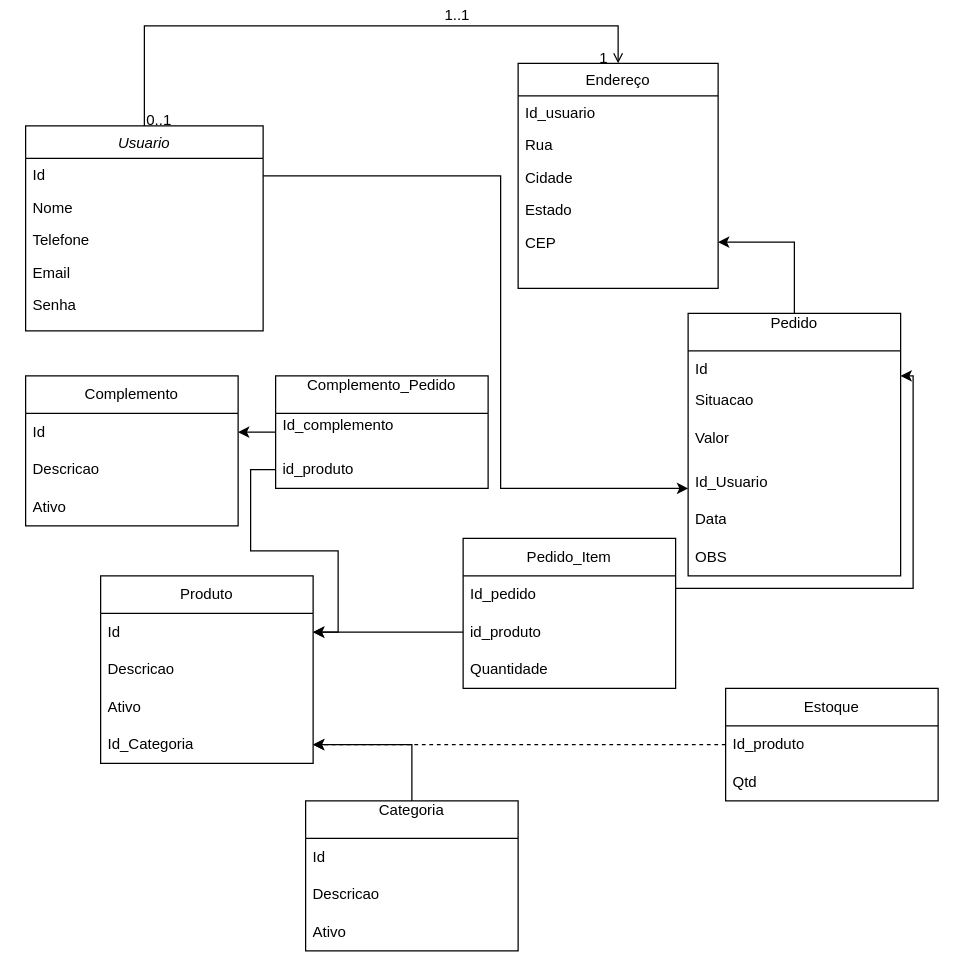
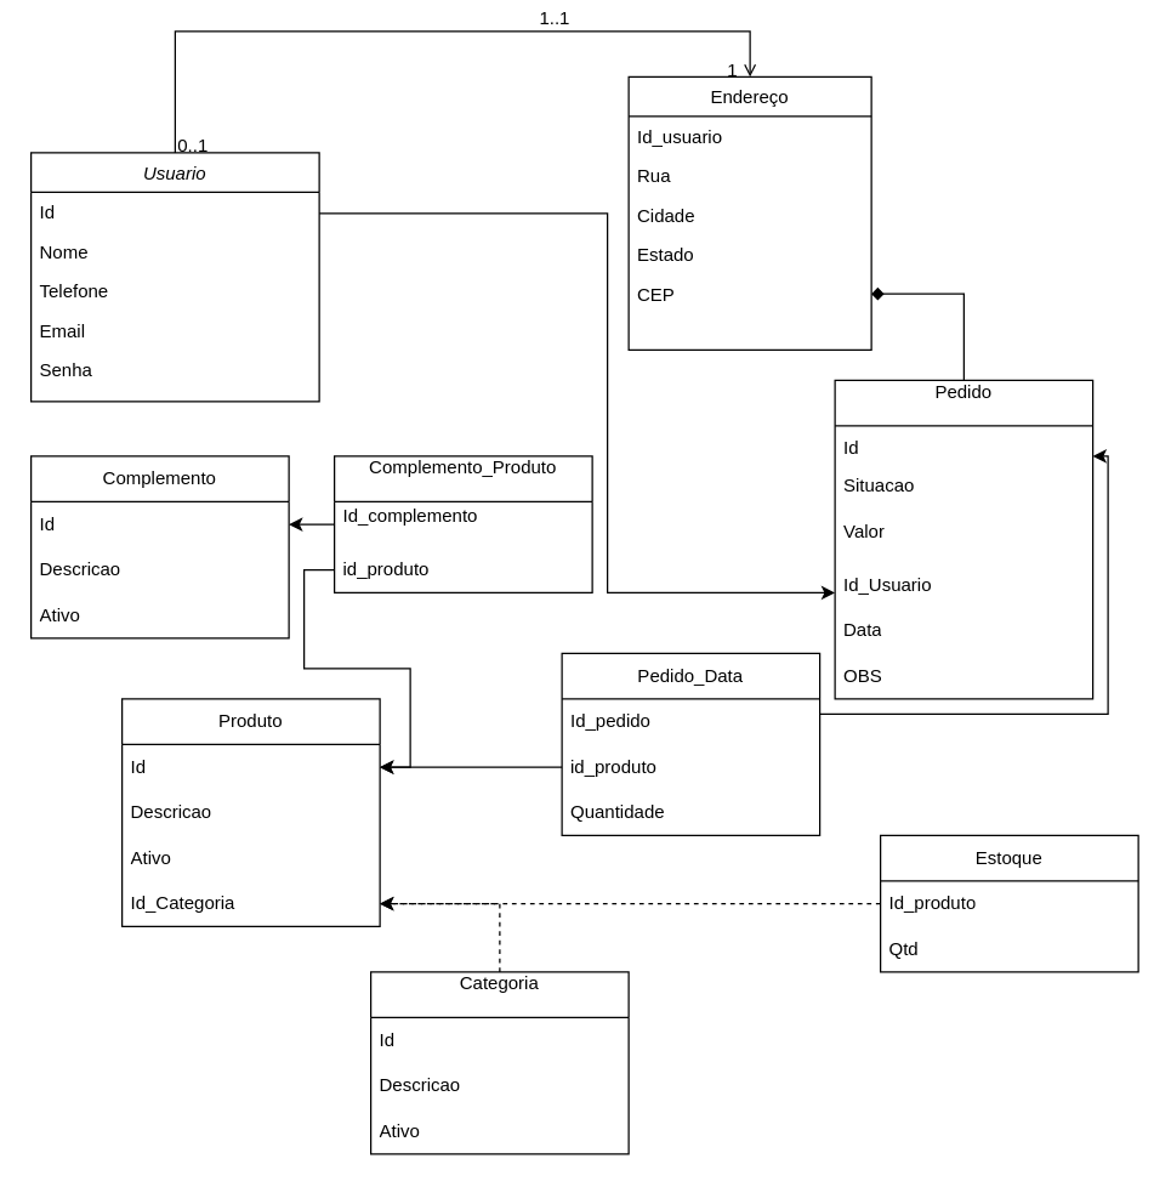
  <mxCell id="0" />
  <mxCell id="1" parent="0" />
  <mxCell id="2" value="Usuario" style="swimlane;fontStyle=2;align=center;verticalAlign=top;childLayout=stackLayout;horizontal=1;startSize=26;horizontalStack=0;resizeParent=1;resizeLast=0;collapsible=1;marginBottom=0;rounded=0;shadow=0;strokeWidth=1;" parent="1" vertex="1"><mxGeometry x="20" y="100" width="190" height="164" as="geometry"><mxRectangle x="230" y="140" width="160" height="26" as="alternateBounds" /></mxGeometry></mxCell>
  <mxCell id="3" value="Id" style="text;align=left;verticalAlign=top;spacingLeft=4;spacingRight=4;overflow=hidden;rotatable=0;points=[[0,0.5],[1,0.5]];portConstraint=eastwest;rounded=0;shadow=0;html=0;" vertex="1" parent="2"><mxGeometry y="26" width="190" height="26" as="geometry" /></mxCell>
  <mxCell id="4" value="Nome" style="text;align=left;verticalAlign=top;spacingLeft=4;spacingRight=4;overflow=hidden;rotatable=0;points=[[0,0.5],[1,0.5]];portConstraint=eastwest;" parent="2" vertex="1"><mxGeometry y="52" width="190" height="26" as="geometry" /></mxCell>
  <mxCell id="5" value="Telefone" style="text;align=left;verticalAlign=top;spacingLeft=4;spacingRight=4;overflow=hidden;rotatable=0;points=[[0,0.5],[1,0.5]];portConstraint=eastwest;rounded=0;shadow=0;html=0;" parent="2" vertex="1"><mxGeometry y="78" width="190" height="26" as="geometry" /></mxCell>
  <mxCell id="6" value="Email &#10;" style="text;align=left;verticalAlign=top;spacingLeft=4;spacingRight=4;overflow=hidden;rotatable=0;points=[[0,0.5],[1,0.5]];portConstraint=eastwest;rounded=0;shadow=0;html=0;" parent="2" vertex="1"><mxGeometry y="104" width="190" height="26" as="geometry" /></mxCell>
  <mxCell id="7" value="Senha&#10;" style="text;align=left;verticalAlign=top;spacingLeft=4;spacingRight=4;overflow=hidden;rotatable=0;points=[[0,0.5],[1,0.5]];portConstraint=eastwest;rounded=0;shadow=0;html=0;" vertex="1" parent="2"><mxGeometry y="130" width="190" height="26" as="geometry" /></mxCell>
  <mxCell id="8" value="Endereço&#10;" style="swimlane;fontStyle=0;align=center;verticalAlign=top;childLayout=stackLayout;horizontal=1;startSize=26;horizontalStack=0;resizeParent=1;resizeLast=0;collapsible=1;marginBottom=0;rounded=0;shadow=0;strokeWidth=1;" parent="1" vertex="1"><mxGeometry x="414" y="50" width="160" height="180" as="geometry"><mxRectangle x="550" y="140" width="160" height="26" as="alternateBounds" /></mxGeometry></mxCell>
  <mxCell id="9" value="Id_usuario&#10;" style="text;align=left;verticalAlign=top;spacingLeft=4;spacingRight=4;overflow=hidden;rotatable=0;points=[[0,0.5],[1,0.5]];portConstraint=eastwest;rounded=0;shadow=0;html=0;" vertex="1" parent="8"><mxGeometry y="26" width="160" height="26" as="geometry" /></mxCell>
  <mxCell id="10" value="Rua" style="text;align=left;verticalAlign=top;spacingLeft=4;spacingRight=4;overflow=hidden;rotatable=0;points=[[0,0.5],[1,0.5]];portConstraint=eastwest;" parent="8" vertex="1"><mxGeometry y="52" width="160" height="26" as="geometry" /></mxCell>
  <mxCell id="11" value="Cidade" style="text;align=left;verticalAlign=top;spacingLeft=4;spacingRight=4;overflow=hidden;rotatable=0;points=[[0,0.5],[1,0.5]];portConstraint=eastwest;rounded=0;shadow=0;html=0;" parent="8" vertex="1"><mxGeometry y="78" width="160" height="26" as="geometry" /></mxCell>
  <mxCell id="12" value="Estado&#10;" style="text;align=left;verticalAlign=top;spacingLeft=4;spacingRight=4;overflow=hidden;rotatable=0;points=[[0,0.5],[1,0.5]];portConstraint=eastwest;rounded=0;shadow=0;html=0;" parent="8" vertex="1"><mxGeometry y="104" width="160" height="26" as="geometry" /></mxCell>
  <mxCell id="13" value="CEP&#10;" style="text;align=left;verticalAlign=top;spacingLeft=4;spacingRight=4;overflow=hidden;rotatable=0;points=[[0,0.5],[1,0.5]];portConstraint=eastwest;rounded=0;shadow=0;html=0;" parent="8" vertex="1"><mxGeometry y="130" width="160" height="26" as="geometry" /></mxCell>
  <mxCell id="14" value="" style="endArrow=open;shadow=0;strokeWidth=1;rounded=0;curved=0;endFill=1;edgeStyle=elbowEdgeStyle;elbow=vertical;" parent="1" source="2" target="8" edge="1"><mxGeometry x="0.5" y="41" relative="1" as="geometry"><mxPoint x="380" y="32" as="sourcePoint" /><mxPoint x="540" y="32" as="targetPoint" /><mxPoint x="-40" y="32" as="offset" /><Array as="points"><mxPoint x="300" y="20" /></Array></mxGeometry></mxCell>
  <mxCell id="15" value="0..1" style="resizable=0;align=left;verticalAlign=bottom;labelBackgroundColor=none;fontSize=12;" parent="14" connectable="0" vertex="1"><mxGeometry x="-1" relative="1" as="geometry"><mxPoint y="4" as="offset" /></mxGeometry></mxCell>
  <mxCell id="16" value="1" style="resizable=0;align=right;verticalAlign=bottom;labelBackgroundColor=none;fontSize=12;" parent="14" connectable="0" vertex="1"><mxGeometry x="1" relative="1" as="geometry"><mxPoint x="-7" y="4" as="offset" /></mxGeometry></mxCell>
  <mxCell id="17" value="1..1" style="text;html=1;resizable=0;points=[];;align=center;verticalAlign=middle;labelBackgroundColor=none;rounded=0;shadow=0;strokeWidth=1;fontSize=12;" parent="14" vertex="1" connectable="0"><mxGeometry x="0.5" y="49" relative="1" as="geometry"><mxPoint x="-38" y="40" as="offset" /></mxGeometry></mxCell>
  <mxCell id="18" value="Produto" style="swimlane;fontStyle=0;childLayout=stackLayout;horizontal=1;startSize=30;horizontalStack=0;resizeParent=1;resizeParentMax=0;resizeLast=0;collapsible=1;marginBottom=0;whiteSpace=wrap;html=1;" vertex="1" parent="1"><mxGeometry x="80" y="460" width="170" height="150" as="geometry"><mxRectangle x="130" y="240" width="80" height="30" as="alternateBounds" /></mxGeometry></mxCell>
  <mxCell id="19" value="Id" style="text;strokeColor=none;fillColor=none;align=left;verticalAlign=middle;spacingLeft=4;spacingRight=4;overflow=hidden;points=[[0,0.5],[1,0.5]];portConstraint=eastwest;rotatable=0;whiteSpace=wrap;html=1;" vertex="1" parent="18"><mxGeometry y="30" width="170" height="30" as="geometry" /></mxCell>
  <mxCell id="20" value="Descricao" style="text;strokeColor=none;fillColor=none;align=left;verticalAlign=middle;spacingLeft=4;spacingRight=4;overflow=hidden;points=[[0,0.5],[1,0.5]];portConstraint=eastwest;rotatable=0;whiteSpace=wrap;html=1;" vertex="1" parent="18"><mxGeometry y="60" width="170" height="30" as="geometry" /></mxCell>
  <mxCell id="21" value="Ativo" style="text;strokeColor=none;fillColor=none;align=left;verticalAlign=middle;spacingLeft=4;spacingRight=4;overflow=hidden;points=[[0,0.5],[1,0.5]];portConstraint=eastwest;rotatable=0;whiteSpace=wrap;html=1;" vertex="1" parent="18"><mxGeometry y="90" width="170" height="30" as="geometry" /></mxCell>
  <mxCell id="22" value="Id_Categoria" style="text;strokeColor=none;fillColor=none;align=left;verticalAlign=middle;spacingLeft=4;spacingRight=4;overflow=hidden;points=[[0,0.5],[1,0.5]];portConstraint=eastwest;rotatable=0;whiteSpace=wrap;html=1;" vertex="1" parent="18"><mxGeometry y="120" width="170" height="30" as="geometry" /></mxCell>
- <mxCell id="23" value="" style="edgeStyle=orthogonalEdgeStyle;rounded=0;orthogonalLoop=1;jettySize=auto;html=1;" edge="1" parent="1" source="24" target="22"><mxGeometry relative="1" as="geometry" /></mxCell>
+ <mxCell id="23" value="" style="edgeStyle=orthogonalEdgeStyle;rounded=0;orthogonalLoop=1;jettySize=auto;html=1;dashed=1;" edge="1" parent="1" source="24" target="22"><mxGeometry relative="1" as="geometry" /></mxCell>
  <mxCell id="24" value="Categoria&lt;div&gt;&lt;br&gt;&lt;/div&gt;" style="swimlane;fontStyle=0;childLayout=stackLayout;horizontal=1;startSize=30;horizontalStack=0;resizeParent=1;resizeParentMax=0;resizeLast=0;collapsible=1;marginBottom=0;whiteSpace=wrap;html=1;" vertex="1" parent="1"><mxGeometry x="244" y="640" width="170" height="120" as="geometry"><mxRectangle x="130" y="240" width="80" height="30" as="alternateBounds" /></mxGeometry></mxCell>
  <mxCell id="25" value="Id" style="text;strokeColor=none;fillColor=none;align=left;verticalAlign=middle;spacingLeft=4;spacingRight=4;overflow=hidden;points=[[0,0.5],[1,0.5]];portConstraint=eastwest;rotatable=0;whiteSpace=wrap;html=1;" vertex="1" parent="24"><mxGeometry y="30" width="170" height="30" as="geometry" /></mxCell>
  <mxCell id="26" value="Descricao" style="text;strokeColor=none;fillColor=none;align=left;verticalAlign=middle;spacingLeft=4;spacingRight=4;overflow=hidden;points=[[0,0.5],[1,0.5]];portConstraint=eastwest;rotatable=0;whiteSpace=wrap;html=1;" vertex="1" parent="24"><mxGeometry y="60" width="170" height="30" as="geometry" /></mxCell>
  <mxCell id="27" value="Ativo" style="text;strokeColor=none;fillColor=none;align=left;verticalAlign=middle;spacingLeft=4;spacingRight=4;overflow=hidden;points=[[0,0.5],[1,0.5]];portConstraint=eastwest;rotatable=0;whiteSpace=wrap;html=1;" vertex="1" parent="24"><mxGeometry y="90" width="170" height="30" as="geometry" /></mxCell>
  <mxCell id="28" value="" style="edgeStyle=orthogonalEdgeStyle;rounded=0;orthogonalLoop=1;jettySize=auto;html=1;dashed=1;" edge="1" parent="1" source="29" target="22"><mxGeometry relative="1" as="geometry" /></mxCell>
  <mxCell id="29" value="Estoque" style="swimlane;fontStyle=0;childLayout=stackLayout;horizontal=1;startSize=30;horizontalStack=0;resizeParent=1;resizeParentMax=0;resizeLast=0;collapsible=1;marginBottom=0;whiteSpace=wrap;html=1;" vertex="1" parent="1"><mxGeometry x="580" y="550" width="170" height="90" as="geometry"><mxRectangle x="130" y="240" width="80" height="30" as="alternateBounds" /></mxGeometry></mxCell>
  <mxCell id="30" value="Id_produto" style="text;strokeColor=none;fillColor=none;align=left;verticalAlign=middle;spacingLeft=4;spacingRight=4;overflow=hidden;points=[[0,0.5],[1,0.5]];portConstraint=eastwest;rotatable=0;whiteSpace=wrap;html=1;" vertex="1" parent="29"><mxGeometry y="30" width="170" height="30" as="geometry" /></mxCell>
  <mxCell id="31" value="Qtd" style="text;strokeColor=none;fillColor=none;align=left;verticalAlign=middle;spacingLeft=4;spacingRight=4;overflow=hidden;points=[[0,0.5],[1,0.5]];portConstraint=eastwest;rotatable=0;whiteSpace=wrap;html=1;" vertex="1" parent="29"><mxGeometry y="60" width="170" height="30" as="geometry" /></mxCell>
- <mxCell id="32" value="" style="edgeStyle=orthogonalEdgeStyle;rounded=0;orthogonalLoop=1;jettySize=auto;html=1;" edge="1" parent="1" source="33" target="13"><mxGeometry relative="1" as="geometry" /></mxCell>
+ <mxCell id="32" value="" style="edgeStyle=orthogonalEdgeStyle;rounded=0;orthogonalLoop=1;jettySize=auto;html=1;endArrow=diamond;" edge="1" parent="1" source="33" target="13"><mxGeometry relative="1" as="geometry" /></mxCell>
  <mxCell id="33" value="Pedido&lt;div&gt;&lt;br&gt;&lt;/div&gt;" style="swimlane;fontStyle=0;childLayout=stackLayout;horizontal=1;startSize=30;horizontalStack=0;resizeParent=1;resizeParentMax=0;resizeLast=0;collapsible=1;marginBottom=0;whiteSpace=wrap;html=1;" vertex="1" parent="1"><mxGeometry x="550" y="250" width="170" height="210" as="geometry"><mxRectangle x="130" y="240" width="80" height="30" as="alternateBounds" /></mxGeometry></mxCell>
  <mxCell id="34" value="Id" style="text;strokeColor=none;fillColor=none;align=left;verticalAlign=middle;spacingLeft=4;spacingRight=4;overflow=hidden;points=[[0,0.5],[1,0.5]];portConstraint=eastwest;rotatable=0;whiteSpace=wrap;html=1;" vertex="1" parent="33"><mxGeometry y="30" width="170" height="30" as="geometry" /></mxCell>
  <mxCell id="35" value="Situacao&lt;div&gt;&lt;br&gt;&lt;/div&gt;" style="text;strokeColor=none;fillColor=none;align=left;verticalAlign=middle;spacingLeft=4;spacingRight=4;overflow=hidden;points=[[0,0.5],[1,0.5]];portConstraint=eastwest;rotatable=0;whiteSpace=wrap;html=1;" vertex="1" parent="33"><mxGeometry y="60" width="170" height="30" as="geometry" /></mxCell>
  <mxCell id="36" value="Valor&lt;div&gt;&lt;br&gt;&lt;/div&gt;" style="text;strokeColor=none;fillColor=none;align=left;verticalAlign=middle;spacingLeft=4;spacingRight=4;overflow=hidden;points=[[0,0.5],[1,0.5]];portConstraint=eastwest;rotatable=0;whiteSpace=wrap;html=1;" vertex="1" parent="33"><mxGeometry y="90" width="170" height="30" as="geometry" /></mxCell>
  <mxCell id="37" value="Id_Usuario" style="text;strokeColor=none;fillColor=none;align=left;verticalAlign=middle;spacingLeft=4;spacingRight=4;overflow=hidden;points=[[0,0.5],[1,0.5]];portConstraint=eastwest;rotatable=0;whiteSpace=wrap;html=1;" vertex="1" parent="33"><mxGeometry y="120" width="170" height="30" as="geometry" /></mxCell>
  <mxCell id="38" value="Data" style="text;strokeColor=none;fillColor=none;align=left;verticalAlign=middle;spacingLeft=4;spacingRight=4;overflow=hidden;points=[[0,0.5],[1,0.5]];portConstraint=eastwest;rotatable=0;whiteSpace=wrap;html=1;" vertex="1" parent="33"><mxGeometry y="150" width="170" height="30" as="geometry" /></mxCell>
  <mxCell id="39" value="OBS" style="text;strokeColor=none;fillColor=none;align=left;verticalAlign=middle;spacingLeft=4;spacingRight=4;overflow=hidden;points=[[0,0.5],[1,0.5]];portConstraint=eastwest;rotatable=0;whiteSpace=wrap;html=1;" vertex="1" parent="33"><mxGeometry y="180" width="170" height="30" as="geometry" /></mxCell>
- <mxCell id="40" value="&lt;div&gt;Pedido_Item&lt;/div&gt;" style="swimlane;fontStyle=0;childLayout=stackLayout;horizontal=1;startSize=30;horizontalStack=0;resizeParent=1;resizeParentMax=0;resizeLast=0;collapsible=1;marginBottom=0;whiteSpace=wrap;html=1;" vertex="1" parent="1"><mxGeometry x="370" y="430" width="170" height="120" as="geometry"><mxRectangle x="130" y="240" width="80" height="30" as="alternateBounds" /></mxGeometry></mxCell>
+ <mxCell id="40" value="&lt;div&gt;Pedido_Data&lt;/div&gt;" style="swimlane;fontStyle=0;childLayout=stackLayout;horizontal=1;startSize=30;horizontalStack=0;resizeParent=1;resizeParentMax=0;resizeLast=0;collapsible=1;marginBottom=0;whiteSpace=wrap;html=1;" vertex="1" parent="1"><mxGeometry x="370" y="430" width="170" height="120" as="geometry"><mxRectangle x="130" y="240" width="80" height="30" as="alternateBounds" /></mxGeometry></mxCell>
  <mxCell id="41" value="Id_pedido" style="text;strokeColor=none;fillColor=none;align=left;verticalAlign=middle;spacingLeft=4;spacingRight=4;overflow=hidden;points=[[0,0.5],[1,0.5]];portConstraint=eastwest;rotatable=0;whiteSpace=wrap;html=1;" vertex="1" parent="40"><mxGeometry y="30" width="170" height="30" as="geometry" /></mxCell>
  <mxCell id="42" value="id_produto" style="text;strokeColor=none;fillColor=none;align=left;verticalAlign=middle;spacingLeft=4;spacingRight=4;overflow=hidden;points=[[0,0.5],[1,0.5]];portConstraint=eastwest;rotatable=0;whiteSpace=wrap;html=1;" vertex="1" parent="40"><mxGeometry y="60" width="170" height="30" as="geometry" /></mxCell>
  <mxCell id="43" value="Quantidade" style="text;strokeColor=none;fillColor=none;align=left;verticalAlign=middle;spacingLeft=4;spacingRight=4;overflow=hidden;points=[[0,0.5],[1,0.5]];portConstraint=eastwest;rotatable=0;whiteSpace=wrap;html=1;" vertex="1" parent="40"><mxGeometry y="90" width="170" height="30" as="geometry" /></mxCell>
  <mxCell id="44" style="edgeStyle=orthogonalEdgeStyle;rounded=0;orthogonalLoop=1;jettySize=auto;html=1;" edge="1" parent="1" source="42" target="19"><mxGeometry relative="1" as="geometry" /></mxCell>
  <mxCell id="45" value="Complemento" style="swimlane;fontStyle=0;childLayout=stackLayout;horizontal=1;startSize=30;horizontalStack=0;resizeParent=1;resizeParentMax=0;resizeLast=0;collapsible=1;marginBottom=0;whiteSpace=wrap;html=1;" vertex="1" parent="1"><mxGeometry x="20" y="300" width="170" height="120" as="geometry"><mxRectangle x="130" y="240" width="80" height="30" as="alternateBounds" /></mxGeometry></mxCell>
  <mxCell id="46" value="Id" style="text;strokeColor=none;fillColor=none;align=left;verticalAlign=middle;spacingLeft=4;spacingRight=4;overflow=hidden;points=[[0,0.5],[1,0.5]];portConstraint=eastwest;rotatable=0;whiteSpace=wrap;html=1;" vertex="1" parent="45"><mxGeometry y="30" width="170" height="30" as="geometry" /></mxCell>
  <mxCell id="47" value="Descricao" style="text;strokeColor=none;fillColor=none;align=left;verticalAlign=middle;spacingLeft=4;spacingRight=4;overflow=hidden;points=[[0,0.5],[1,0.5]];portConstraint=eastwest;rotatable=0;whiteSpace=wrap;html=1;" vertex="1" parent="45"><mxGeometry y="60" width="170" height="30" as="geometry" /></mxCell>
  <mxCell id="48" value="Ativo" style="text;strokeColor=none;fillColor=none;align=left;verticalAlign=middle;spacingLeft=4;spacingRight=4;overflow=hidden;points=[[0,0.5],[1,0.5]];portConstraint=eastwest;rotatable=0;whiteSpace=wrap;html=1;" vertex="1" parent="45"><mxGeometry y="90" width="170" height="30" as="geometry" /></mxCell>
  <mxCell id="49" style="edgeStyle=orthogonalEdgeStyle;rounded=0;orthogonalLoop=1;jettySize=auto;html=1;" edge="1" parent="1" source="3" target="37"><mxGeometry relative="1" as="geometry"><Array as="points"><mxPoint x="400" y="140" /><mxPoint x="400" y="390" /></Array></mxGeometry></mxCell>
  <mxCell id="50" style="edgeStyle=orthogonalEdgeStyle;rounded=0;orthogonalLoop=1;jettySize=auto;html=1;" edge="1" parent="1" source="41" target="34"><mxGeometry relative="1" as="geometry"><Array as="points"><mxPoint x="730" y="470" /><mxPoint x="730" y="300" /></Array></mxGeometry></mxCell>
- <mxCell id="51" value="&lt;div&gt;Complemento_Pedido&lt;/div&gt;&lt;div&gt;&lt;br&gt;&lt;/div&gt;" style="swimlane;fontStyle=0;childLayout=stackLayout;horizontal=1;startSize=30;horizontalStack=0;resizeParent=1;resizeParentMax=0;resizeLast=0;collapsible=1;marginBottom=0;whiteSpace=wrap;html=1;" vertex="1" parent="1"><mxGeometry x="220" y="300" width="170" height="90" as="geometry"><mxRectangle x="130" y="240" width="80" height="30" as="alternateBounds" /></mxGeometry></mxCell>
+ <mxCell id="51" value="&lt;div&gt;Complemento_Produto&lt;/div&gt;&lt;div&gt;&lt;br&gt;&lt;/div&gt;" style="swimlane;fontStyle=0;childLayout=stackLayout;horizontal=1;startSize=30;horizontalStack=0;resizeParent=1;resizeParentMax=0;resizeLast=0;collapsible=1;marginBottom=0;whiteSpace=wrap;html=1;" vertex="1" parent="1"><mxGeometry x="220" y="300" width="170" height="90" as="geometry"><mxRectangle x="130" y="240" width="80" height="30" as="alternateBounds" /></mxGeometry></mxCell>
  <mxCell id="52" value="Id_complemento&lt;div&gt;&lt;br&gt;&lt;/div&gt;" style="text;strokeColor=none;fillColor=none;align=left;verticalAlign=middle;spacingLeft=4;spacingRight=4;overflow=hidden;points=[[0,0.5],[1,0.5]];portConstraint=eastwest;rotatable=0;whiteSpace=wrap;html=1;" vertex="1" parent="51"><mxGeometry y="30" width="170" height="30" as="geometry" /></mxCell>
  <mxCell id="53" value="id_produto" style="text;strokeColor=none;fillColor=none;align=left;verticalAlign=middle;spacingLeft=4;spacingRight=4;overflow=hidden;points=[[0,0.5],[1,0.5]];portConstraint=eastwest;rotatable=0;whiteSpace=wrap;html=1;" vertex="1" parent="51"><mxGeometry y="60" width="170" height="30" as="geometry" /></mxCell>
  <mxCell id="54" style="edgeStyle=orthogonalEdgeStyle;rounded=0;orthogonalLoop=1;jettySize=auto;html=1;" edge="1" parent="1" source="52" target="46"><mxGeometry relative="1" as="geometry" /></mxCell>
  <mxCell id="55" style="edgeStyle=orthogonalEdgeStyle;rounded=0;orthogonalLoop=1;jettySize=auto;html=1;" edge="1" parent="1" source="53" target="19"><mxGeometry relative="1" as="geometry" /></mxCell>
